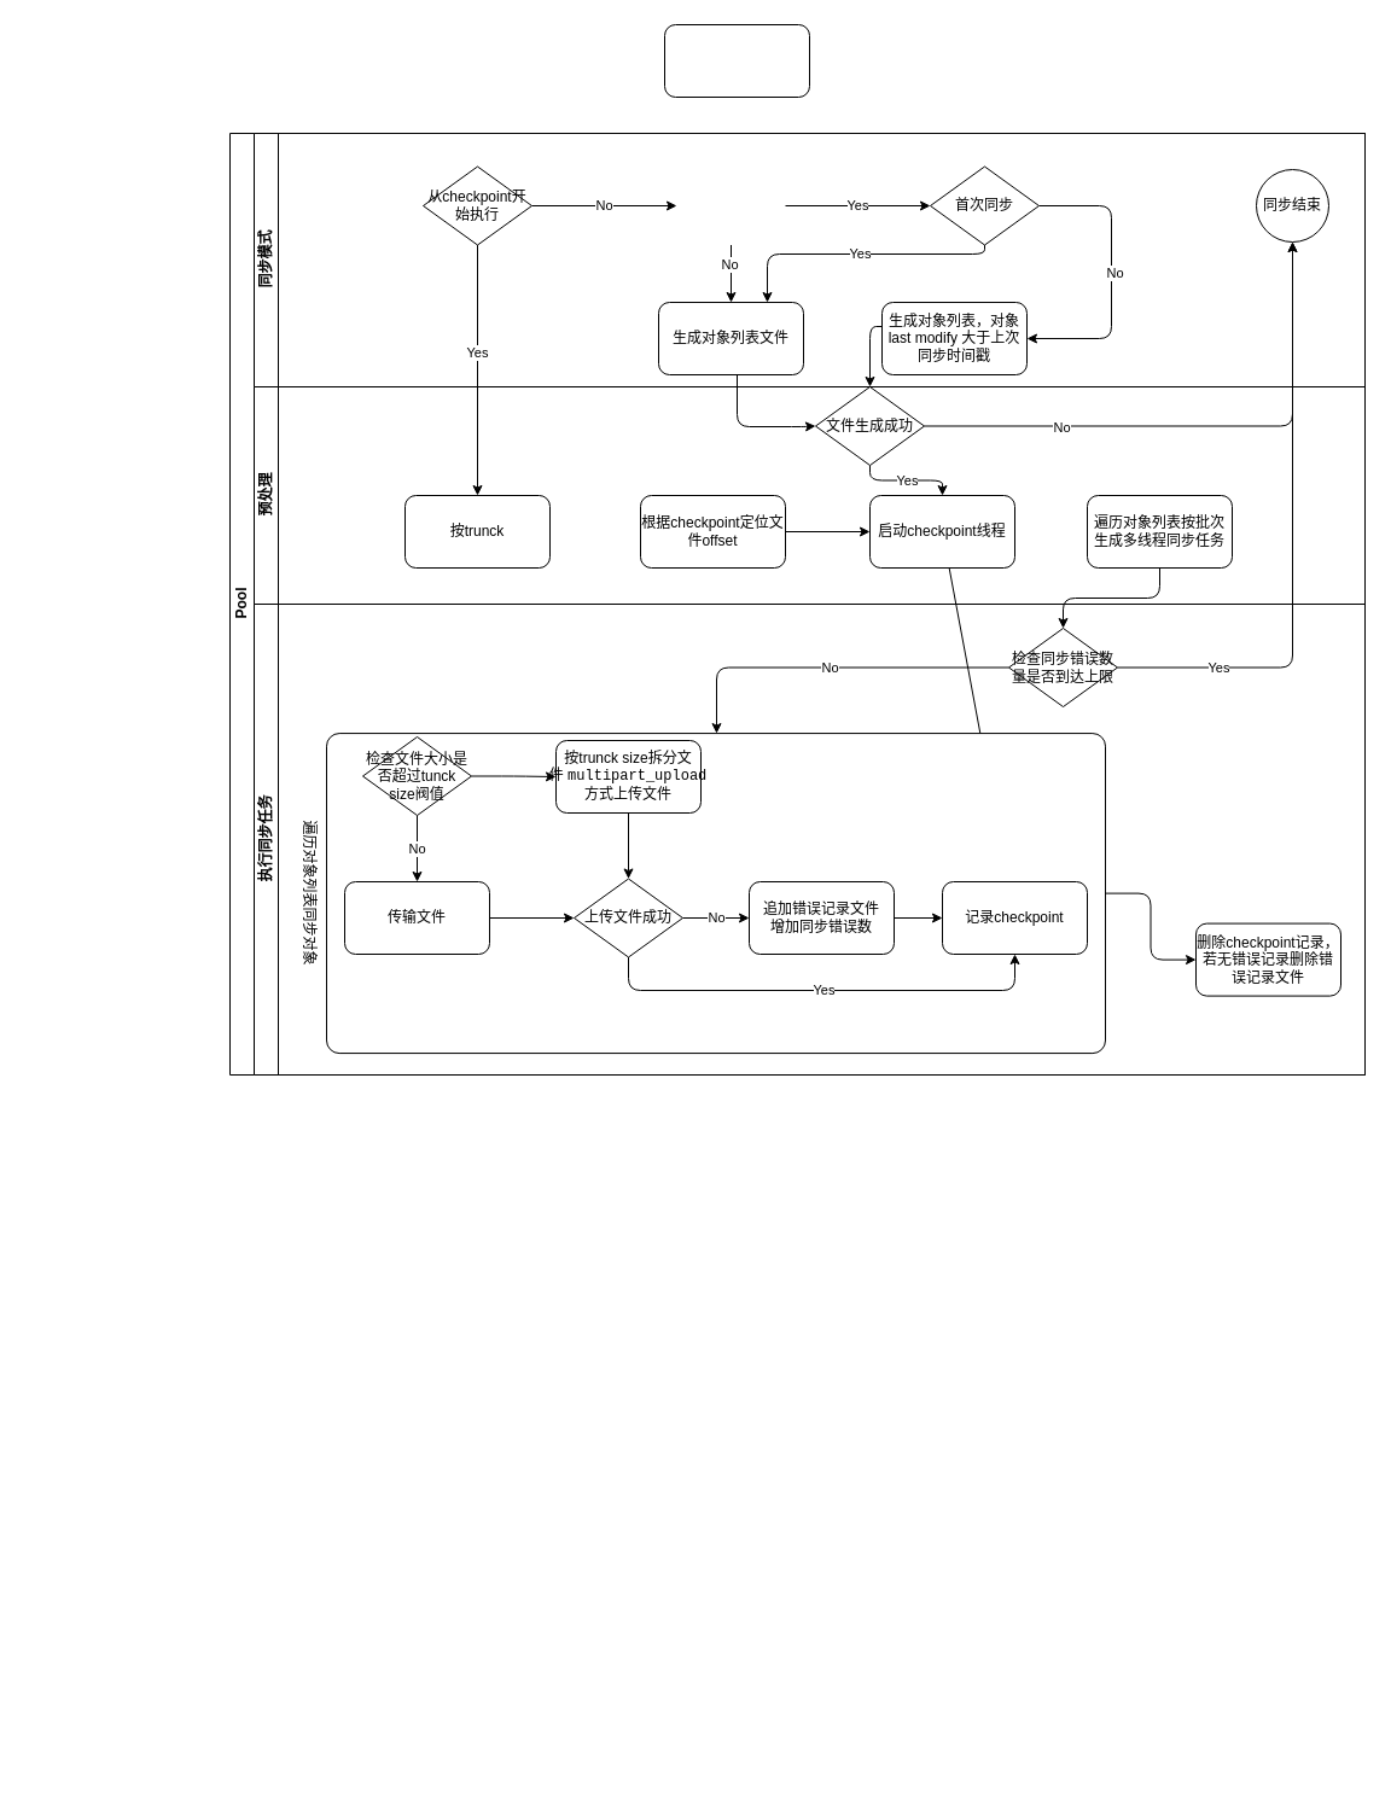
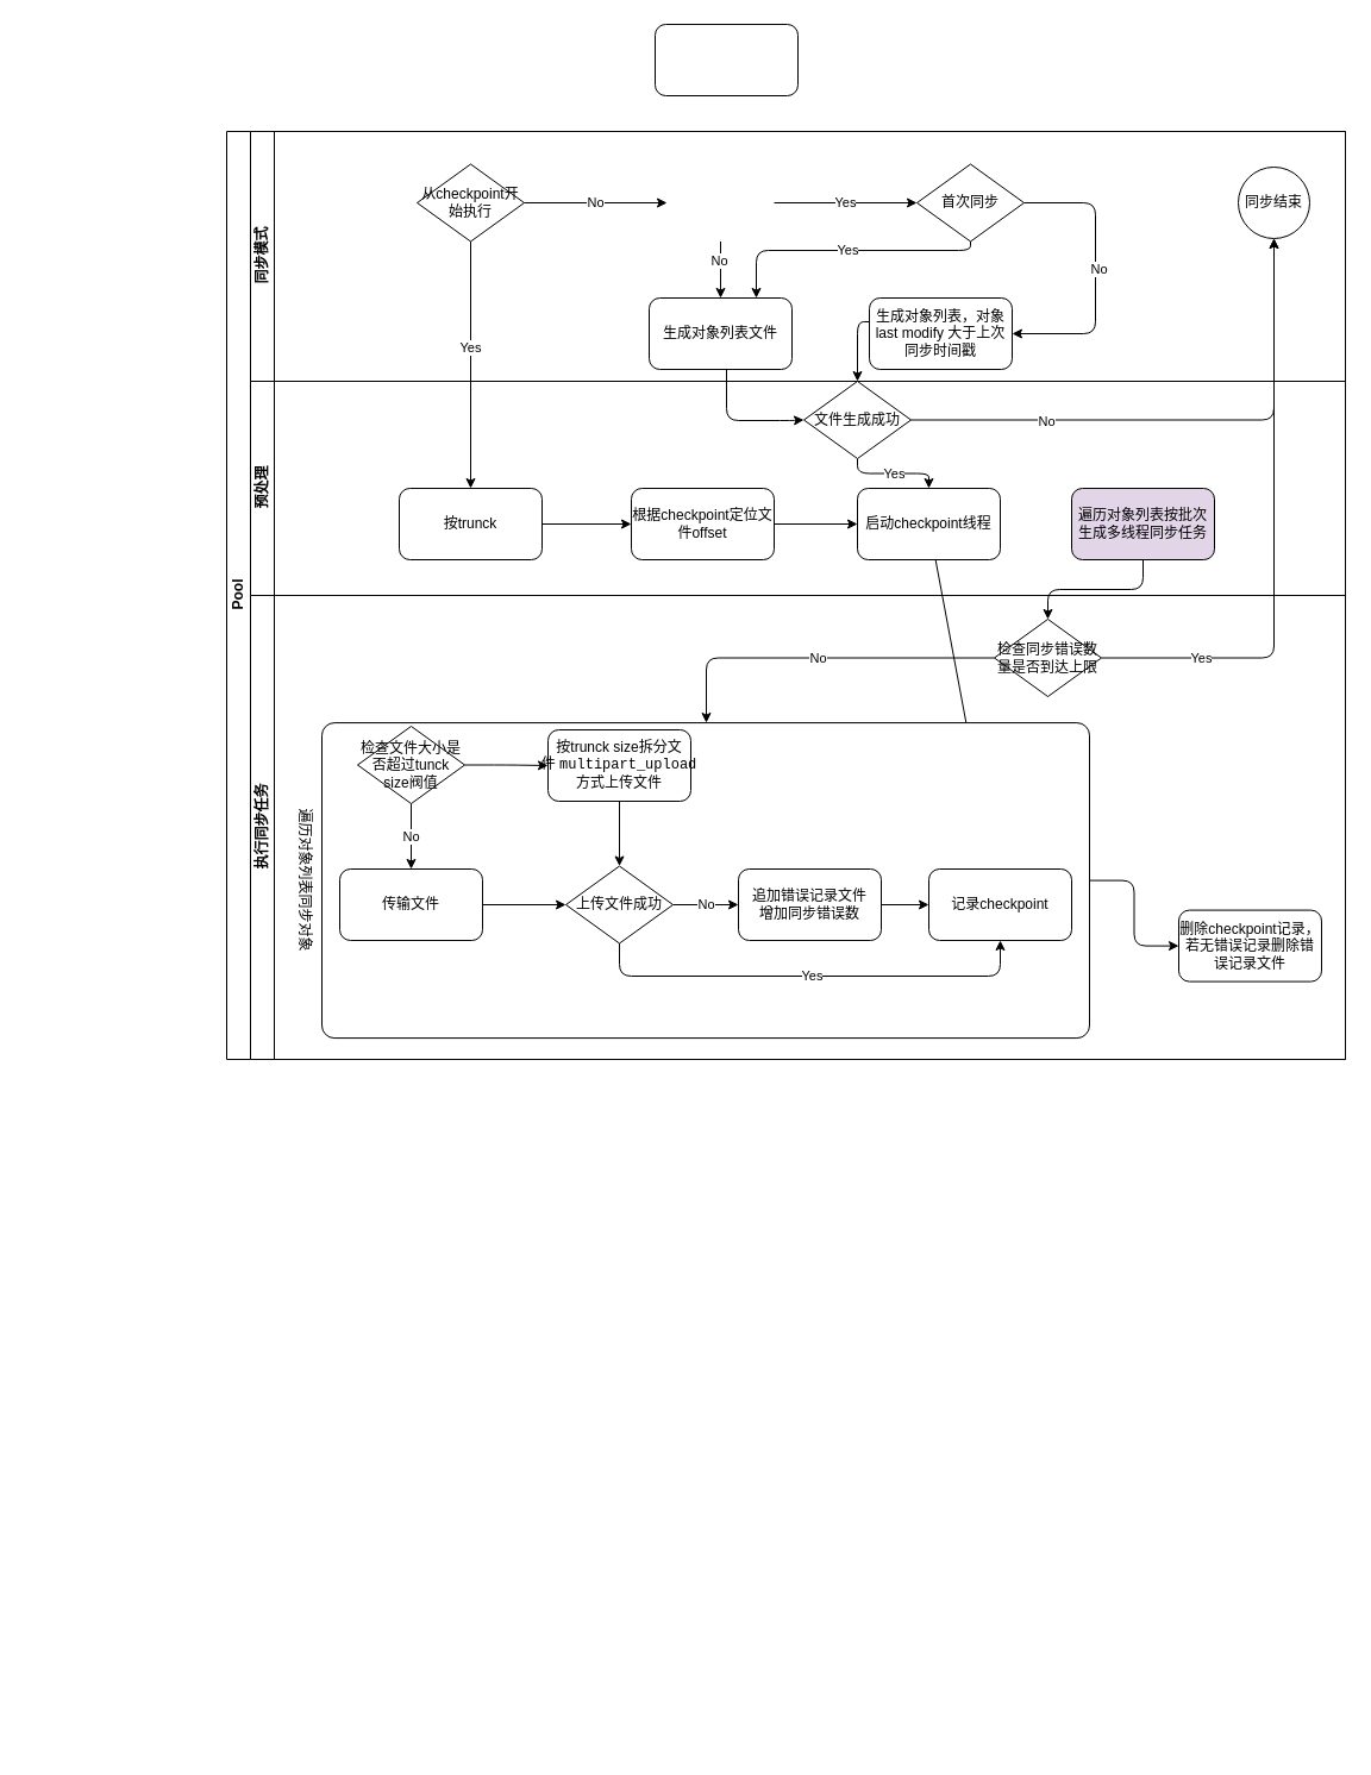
  <mxCell id="0" />
  <mxCell id="1" parent="0" />
  <mxCell id="2" style="edgeStyle=orthogonalEdgeStyle;rounded=0;orthogonalLoop=1;jettySize=auto;html=1;entryX=0;entryY=0.5;entryDx=0;entryDy=0;exitX=0.5;exitY=1;exitDx=0;exitDy=0;" parent="1" edge="1"><mxGeometry relative="1" as="geometry"><mxPoint x="20" y="1245" as="sourcePoint" /></mxGeometry></mxCell>
  <mxCell id="3" style="edgeStyle=orthogonalEdgeStyle;rounded=0;orthogonalLoop=1;jettySize=auto;html=1;" parent="1" edge="1"><mxGeometry relative="1" as="geometry"><mxPoint x="130" y="1470" as="sourcePoint" /></mxGeometry></mxCell>
  <mxCell id="4" value="No" style="edgeLabel;html=1;align=center;verticalAlign=middle;resizable=0;points=[];" parent="3" vertex="1" connectable="0"><mxGeometry x="-0.026" relative="1" as="geometry"><mxPoint as="offset" /></mxGeometry></mxCell>
  <mxCell id="5" value="No" style="edgeStyle=orthogonalEdgeStyle;rounded=0;orthogonalLoop=1;jettySize=auto;html=1;entryX=0.5;entryY=0;entryDx=0;entryDy=0;" parent="1" edge="1"><mxGeometry relative="1" as="geometry"><mxPoint x="145" y="835" as="sourcePoint" /></mxGeometry></mxCell>
  <mxCell id="6" style="edgeStyle=orthogonalEdgeStyle;rounded=0;orthogonalLoop=1;jettySize=auto;html=1;entryX=0;entryY=0.5;entryDx=0;entryDy=0;" parent="1" edge="1"><mxGeometry relative="1" as="geometry"><mxPoint x="60" y="970" as="sourcePoint" /></mxGeometry></mxCell>
  <mxCell id="7" value="Yes" style="edgeLabel;html=1;align=center;verticalAlign=middle;resizable=0;points=[];" parent="6" vertex="1" connectable="0"><mxGeometry x="-0.271" y="-2" relative="1" as="geometry"><mxPoint as="offset" /></mxGeometry></mxCell>
  <mxCell id="8" style="edgeStyle=orthogonalEdgeStyle;rounded=0;orthogonalLoop=1;jettySize=auto;html=1;entryX=0.5;entryY=0;entryDx=0;entryDy=0;" parent="1" edge="1"><mxGeometry relative="1" as="geometry"><mxPoint x="210" y="1244.87" as="sourcePoint" /></mxGeometry></mxCell>
  <mxCell id="9" value="Yes" style="edgeStyle=orthogonalEdgeStyle;rounded=0;orthogonalLoop=1;jettySize=auto;html=1;entryX=0.75;entryY=0;entryDx=0;entryDy=0;exitX=0.5;exitY=1;exitDx=0;exitDy=0;" parent="1" edge="1"><mxGeometry x="0.163" relative="1" as="geometry"><Array as="points"><mxPoint x="150" y="1130" /><mxPoint x="50" y="1130" /></Array><mxPoint as="offset" /><mxPoint x="151.47" y="1003.25" as="sourcePoint" /></mxGeometry></mxCell>
  <mxCell id="10" style="edgeStyle=orthogonalEdgeStyle;rounded=0;orthogonalLoop=1;jettySize=auto;html=1;entryX=0.5;entryY=0;entryDx=0;entryDy=0;" parent="1" edge="1"><mxGeometry relative="1" as="geometry"><Array as="points"><mxPoint x="260" y="970" /><mxPoint x="260" y="1130" /><mxPoint x="210" y="1130" /></Array><mxPoint x="191.401" y="970.182" as="sourcePoint" /></mxGeometry></mxCell>
  <mxCell id="11" value="No" style="edgeLabel;html=1;align=center;verticalAlign=middle;resizable=0;points=[];" parent="10" vertex="1" connectable="0"><mxGeometry x="-0.304" y="1" relative="1" as="geometry"><mxPoint x="-21" y="106.37" as="offset" /></mxGeometry></mxCell>
  <mxCell id="12" style="edgeStyle=orthogonalEdgeStyle;rounded=0;orthogonalLoop=1;jettySize=auto;html=1;entryX=0.5;entryY=0;entryDx=0;entryDy=0;" parent="1" edge="1"><mxGeometry relative="1" as="geometry"><mxPoint x="190" y="760" as="sourcePoint" /></mxGeometry></mxCell>
  <mxCell id="13" value="Pool" style="swimlane;html=1;childLayout=stackLayout;resizeParent=1;resizeParentMax=0;horizontal=0;startSize=20;horizontalStack=0;" vertex="1" parent="1"><mxGeometry x="190" y="110" width="940" height="780" as="geometry" /></mxCell>
  <mxCell id="14" value="同步模式" style="swimlane;html=1;startSize=20;horizontal=0;" vertex="1" parent="13"><mxGeometry x="20" width="920" height="210" as="geometry" /></mxCell>
  <mxCell id="15" value="&lt;span&gt;同步结束&lt;/span&gt;" style="ellipse;whiteSpace=wrap;html=1;" vertex="1" parent="14"><mxGeometry x="830" y="30" width="60" height="60" as="geometry" /></mxCell>
  <mxCell id="16" value="No" style="edgeStyle=none;html=1;entryX=0;entryY=0.5;entryDx=0;entryDy=0;" edge="1" parent="14" source="17"><mxGeometry relative="1" as="geometry"><mxPoint x="350" y="60" as="targetPoint" /></mxGeometry></mxCell>
  <mxCell id="17" value="从checkpoint开始执行" style="rhombus;whiteSpace=wrap;html=1;" vertex="1" parent="14"><mxGeometry x="140" y="27.5" width="90" height="65" as="geometry" /></mxCell>
  <mxCell id="18" value="Yes" style="edgeStyle=none;html=1;entryX=0;entryY=0.5;entryDx=0;entryDy=0;" edge="1" parent="14" target="25"><mxGeometry relative="1" as="geometry"><mxPoint x="440" y="60" as="sourcePoint" /></mxGeometry></mxCell>
  <mxCell id="19" style="edgeStyle=none;html=1;entryX=0.5;entryY=0;entryDx=0;entryDy=0;" edge="1" parent="14" target="26"><mxGeometry relative="1" as="geometry"><mxPoint x="395" y="92.5" as="sourcePoint" /></mxGeometry></mxCell>
  <mxCell id="20" value="No" style="edgeLabel;html=1;align=center;verticalAlign=middle;resizable=0;points=[];" vertex="1" connectable="0" parent="19"><mxGeometry x="-0.317" y="-2" relative="1" as="geometry"><mxPoint as="offset" /></mxGeometry></mxCell>
  <mxCell id="21" style="edgeStyle=orthogonalEdgeStyle;html=1;entryX=0.75;entryY=0;entryDx=0;entryDy=0;" edge="1" parent="14" source="25" target="26"><mxGeometry relative="1" as="geometry"><Array as="points"><mxPoint x="605" y="100" /><mxPoint x="425" y="100" /></Array></mxGeometry></mxCell>
  <mxCell id="22" value="Yes" style="edgeLabel;html=1;align=center;verticalAlign=middle;resizable=0;points=[];" vertex="1" connectable="0" parent="21"><mxGeometry x="-0.025" y="-1" relative="1" as="geometry"><mxPoint as="offset" /></mxGeometry></mxCell>
  <mxCell id="23" style="edgeStyle=orthogonalEdgeStyle;html=1;exitX=1;exitY=0.5;exitDx=0;exitDy=0;entryX=1;entryY=0.5;entryDx=0;entryDy=0;" edge="1" parent="14" source="25" target="27"><mxGeometry relative="1" as="geometry"><mxPoint x="690" y="140" as="targetPoint" /><Array as="points"><mxPoint x="710" y="60" /><mxPoint x="710" y="170" /></Array></mxGeometry></mxCell>
  <mxCell id="24" value="No" style="edgeLabel;html=1;align=center;verticalAlign=middle;resizable=0;points=[];" vertex="1" connectable="0" parent="23"><mxGeometry x="-0.039" y="2" relative="1" as="geometry"><mxPoint as="offset" /></mxGeometry></mxCell>
  <mxCell id="25" value="首次同步" style="rhombus;whiteSpace=wrap;html=1;" vertex="1" parent="14"><mxGeometry x="560" y="27.5" width="90" height="65" as="geometry" /></mxCell>
  <mxCell id="26" value="生成对象列表文件" style="rounded=1;whiteSpace=wrap;html=1;" vertex="1" parent="14"><mxGeometry x="335" y="140" width="120" height="60" as="geometry" /></mxCell>
  <mxCell id="27" value="生成对象列表，对象 last modify 大于上次同步时间戳" style="rounded=1;whiteSpace=wrap;html=1;" vertex="1" parent="14"><mxGeometry x="520" y="140" width="120" height="60" as="geometry" /></mxCell>
  <mxCell id="28" value="预处理" style="swimlane;html=1;startSize=20;horizontal=0;" vertex="1" parent="13"><mxGeometry x="20" y="210" width="920" height="180" as="geometry" /></mxCell>
  <mxCell id="29" style="edgeStyle=none;html=1;entryX=0;entryY=0.5;entryDx=0;entryDy=0;" edge="1" parent="28" source="30" target="35"><mxGeometry relative="1" as="geometry" /></mxCell>
  <mxCell id="30" value="&lt;span&gt;根据checkpoint定位文件offset&lt;/span&gt;" style="rounded=1;whiteSpace=wrap;html=1;" vertex="1" parent="28"><mxGeometry x="320" y="90" width="120" height="60" as="geometry" /></mxCell>
+ <mxCell id="31" style="edgeStyle=none;html=1;" edge="1" parent="28" source="32" target="30"><mxGeometry relative="1" as="geometry" /></mxCell>
  <mxCell id="32" value="&lt;span&gt;按trunck&lt;/span&gt;" style="rounded=1;whiteSpace=wrap;html=1;" vertex="1" parent="28"><mxGeometry x="125" y="90" width="120" height="60" as="geometry" /></mxCell>
- <mxCell id="33" value="遍历对象列表按批次生成多线程同步任务" style="rounded=1;whiteSpace=wrap;html=1;" vertex="1" parent="28"><mxGeometry x="690" y="90" width="120" height="60" as="geometry" /></mxCell>
+ <mxCell id="33" value="遍历对象列表按批次生成多线程同步任务" style="rounded=1;whiteSpace=wrap;html=1;fillColor=#e1d5e7;" vertex="1" parent="28"><mxGeometry x="690" y="90" width="120" height="60" as="geometry" /></mxCell>
  <mxCell id="34" style="edgeStyle=none;html=1;" edge="1" parent="28" source="35" target="64"><mxGeometry relative="1" as="geometry" /></mxCell>
  <mxCell id="35" value="启动checkpoint线程" style="rounded=1;whiteSpace=wrap;html=1;" vertex="1" parent="28"><mxGeometry x="510" y="90" width="120" height="60" as="geometry" /></mxCell>
  <mxCell id="36" value="Yes" style="edgeStyle=orthogonalEdgeStyle;html=1;entryX=0.5;entryY=0;entryDx=0;entryDy=0;" edge="1" parent="28" source="37" target="35"><mxGeometry relative="1" as="geometry" /></mxCell>
  <mxCell id="37" value="文件生成成功" style="rhombus;whiteSpace=wrap;html=1;" vertex="1" parent="28"><mxGeometry x="465" width="90" height="65" as="geometry" /></mxCell>
  <mxCell id="38" value="Yes" style="edgeStyle=none;html=1;entryX=0.5;entryY=0;entryDx=0;entryDy=0;" edge="1" parent="13" source="17" target="32"><mxGeometry x="-0.143" relative="1" as="geometry"><mxPoint as="offset" /></mxGeometry></mxCell>
  <mxCell id="39" style="edgeStyle=orthogonalEdgeStyle;html=1;entryX=0;entryY=0.5;entryDx=0;entryDy=0;" edge="1" parent="13" source="26" target="37"><mxGeometry relative="1" as="geometry"><Array as="points"><mxPoint x="420" y="243" /><mxPoint x="475" y="243" /></Array></mxGeometry></mxCell>
  <mxCell id="40" style="edgeStyle=orthogonalEdgeStyle;html=1;entryX=0.5;entryY=0;entryDx=0;entryDy=0;" edge="1" parent="13" source="27" target="37"><mxGeometry relative="1" as="geometry"><Array as="points"><mxPoint x="530" y="160" /></Array></mxGeometry></mxCell>
  <mxCell id="41" style="edgeStyle=orthogonalEdgeStyle;html=1;entryX=0.5;entryY=1;entryDx=0;entryDy=0;" edge="1" parent="13" source="37" target="15"><mxGeometry relative="1" as="geometry" /></mxCell>
  <mxCell id="42" value="No" style="edgeLabel;html=1;align=center;verticalAlign=middle;resizable=0;points=[];" vertex="1" connectable="0" parent="41"><mxGeometry x="-0.506" y="-1" relative="1" as="geometry"><mxPoint as="offset" /></mxGeometry></mxCell>
  <mxCell id="43" style="edgeStyle=orthogonalEdgeStyle;html=1;entryX=0.5;entryY=0;entryDx=0;entryDy=0;" edge="1" parent="13" source="33" target="48"><mxGeometry relative="1" as="geometry" /></mxCell>
  <mxCell id="44" style="edgeStyle=orthogonalEdgeStyle;html=1;entryX=0.5;entryY=1;entryDx=0;entryDy=0;" edge="1" parent="13" source="48" target="15"><mxGeometry relative="1" as="geometry" /></mxCell>
  <mxCell id="45" value="Yes" style="edgeLabel;html=1;align=center;verticalAlign=middle;resizable=0;points=[];" vertex="1" connectable="0" parent="44"><mxGeometry x="-0.666" relative="1" as="geometry"><mxPoint as="offset" /></mxGeometry></mxCell>
  <mxCell id="46" value="执行同步任务" style="swimlane;html=1;startSize=20;horizontal=0;" vertex="1" parent="13"><mxGeometry x="20" y="390" width="920" height="390" as="geometry" /></mxCell>
  <mxCell id="47" value="No" style="edgeStyle=orthogonalEdgeStyle;html=1;" edge="1" parent="46" source="48" target="50"><mxGeometry relative="1" as="geometry"><Array as="points"><mxPoint x="383" y="52" /></Array></mxGeometry></mxCell>
  <mxCell id="48" value="检查同步错误数量是否到达上限" style="rhombus;whiteSpace=wrap;html=1;" vertex="1" parent="46"><mxGeometry x="625" y="20" width="90" height="65" as="geometry" /></mxCell>
  <mxCell id="49" style="edgeStyle=orthogonalEdgeStyle;html=1;" edge="1" parent="46" source="50" target="65"><mxGeometry relative="1" as="geometry" /></mxCell>
  <mxCell id="50" value="" style="rounded=1;whiteSpace=wrap;html=1;arcSize=4;" vertex="1" parent="46"><mxGeometry x="60" y="107.08" width="645" height="265" as="geometry" /></mxCell>
  <mxCell id="51" value="遍历对象列表同步对象" style="text;html=1;strokeColor=none;fillColor=none;align=center;verticalAlign=middle;whiteSpace=wrap;rounded=0;rotation=90;" vertex="1" parent="46"><mxGeometry x="-20" y="220.0" width="133.35" height="39.17" as="geometry" /></mxCell>
  <mxCell id="52" value="No" style="edgeStyle=orthogonalEdgeStyle;html=1;" edge="1" parent="46" source="54" target="56"><mxGeometry relative="1" as="geometry" /></mxCell>
  <mxCell id="53" style="edgeStyle=orthogonalEdgeStyle;html=1;" edge="1" parent="46" source="54" target="58"><mxGeometry relative="1" as="geometry" /></mxCell>
  <mxCell id="54" value="检查文件大小是否超过tunck size阀值" style="rhombus;whiteSpace=wrap;html=1;" vertex="1" parent="46"><mxGeometry x="90" y="110" width="90" height="65" as="geometry" /></mxCell>
  <mxCell id="55" style="edgeStyle=orthogonalEdgeStyle;html=1;entryX=0;entryY=0.5;entryDx=0;entryDy=0;" edge="1" parent="46" source="56" target="61"><mxGeometry relative="1" as="geometry" /></mxCell>
  <mxCell id="56" value="传输文件" style="rounded=1;whiteSpace=wrap;html=1;" vertex="1" parent="46"><mxGeometry x="75" y="230.0" width="120" height="60" as="geometry" /></mxCell>
  <mxCell id="57" style="edgeStyle=orthogonalEdgeStyle;html=1;entryX=0.5;entryY=0;entryDx=0;entryDy=0;" edge="1" parent="46" source="58" target="61"><mxGeometry relative="1" as="geometry" /></mxCell>
  <mxCell id="58" value="按trunck size拆分文件&amp;nbsp;&lt;span style=&quot;border-color: var(--border-color); font-family: menlo, &amp;quot;jetbrains mono&amp;quot;, &amp;quot;courier new&amp;quot;, monospace, menlo, monaco, &amp;quot;courier new&amp;quot;, monospace;&quot;&gt;multipart_upload方式上传文件&lt;/span&gt;" style="rounded=1;whiteSpace=wrap;html=1;" vertex="1" parent="46"><mxGeometry x="250" y="113" width="120" height="60" as="geometry" /></mxCell>
  <mxCell id="59" value="No" style="edgeStyle=orthogonalEdgeStyle;html=1;entryX=0;entryY=0.5;entryDx=0;entryDy=0;" edge="1" parent="46" source="61" target="63"><mxGeometry relative="1" as="geometry" /></mxCell>
  <mxCell id="60" value="Yes" style="edgeStyle=orthogonalEdgeStyle;html=1;entryX=0.5;entryY=1;entryDx=0;entryDy=0;" edge="1" parent="46" source="61" target="64"><mxGeometry relative="1" as="geometry"><Array as="points"><mxPoint x="310" y="320" /><mxPoint x="630" y="320" /></Array></mxGeometry></mxCell>
  <mxCell id="61" value="上传文件成功" style="rhombus;whiteSpace=wrap;html=1;" vertex="1" parent="46"><mxGeometry x="265" y="227.5" width="90" height="65" as="geometry" /></mxCell>
  <mxCell id="62" style="edgeStyle=orthogonalEdgeStyle;html=1;entryX=0;entryY=0.5;entryDx=0;entryDy=0;" edge="1" parent="46" source="63" target="64"><mxGeometry relative="1" as="geometry" /></mxCell>
  <mxCell id="63" value="追加错误记录文件&lt;br&gt;增加同步错误数" style="rounded=1;whiteSpace=wrap;html=1;" vertex="1" parent="46"><mxGeometry x="410" y="230" width="120" height="60" as="geometry" /></mxCell>
  <mxCell id="64" value="记录checkpoint" style="rounded=1;whiteSpace=wrap;html=1;" vertex="1" parent="46"><mxGeometry x="570" y="230" width="120" height="60" as="geometry" /></mxCell>
  <mxCell id="65" value="删除checkpoint记录，若无错误记录删除错误记录文件" style="rounded=1;whiteSpace=wrap;html=1;" vertex="1" parent="46"><mxGeometry x="780" y="264.58" width="120" height="60" as="geometry" /></mxCell>
  <mxCell id="66" value="" style="rounded=1;whiteSpace=wrap;html=1;" vertex="1" parent="1"><mxGeometry x="550" y="20" width="120" height="60" as="geometry" /></mxCell>
